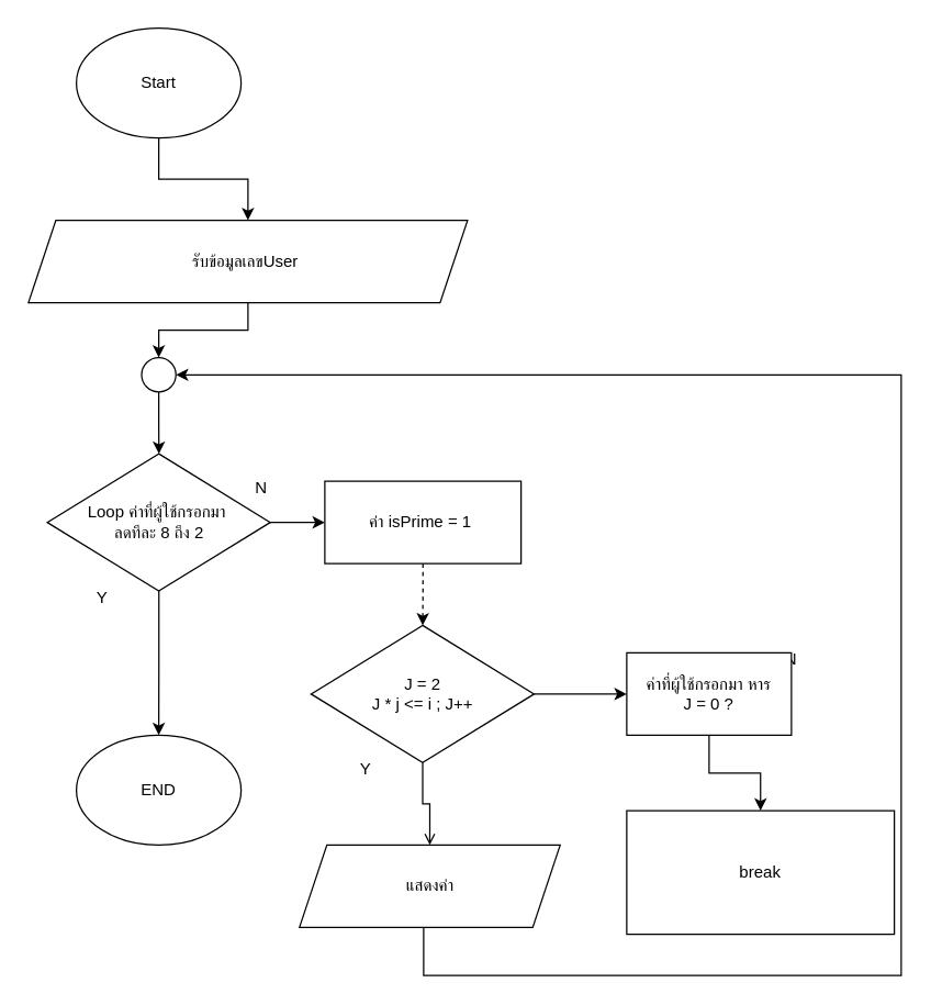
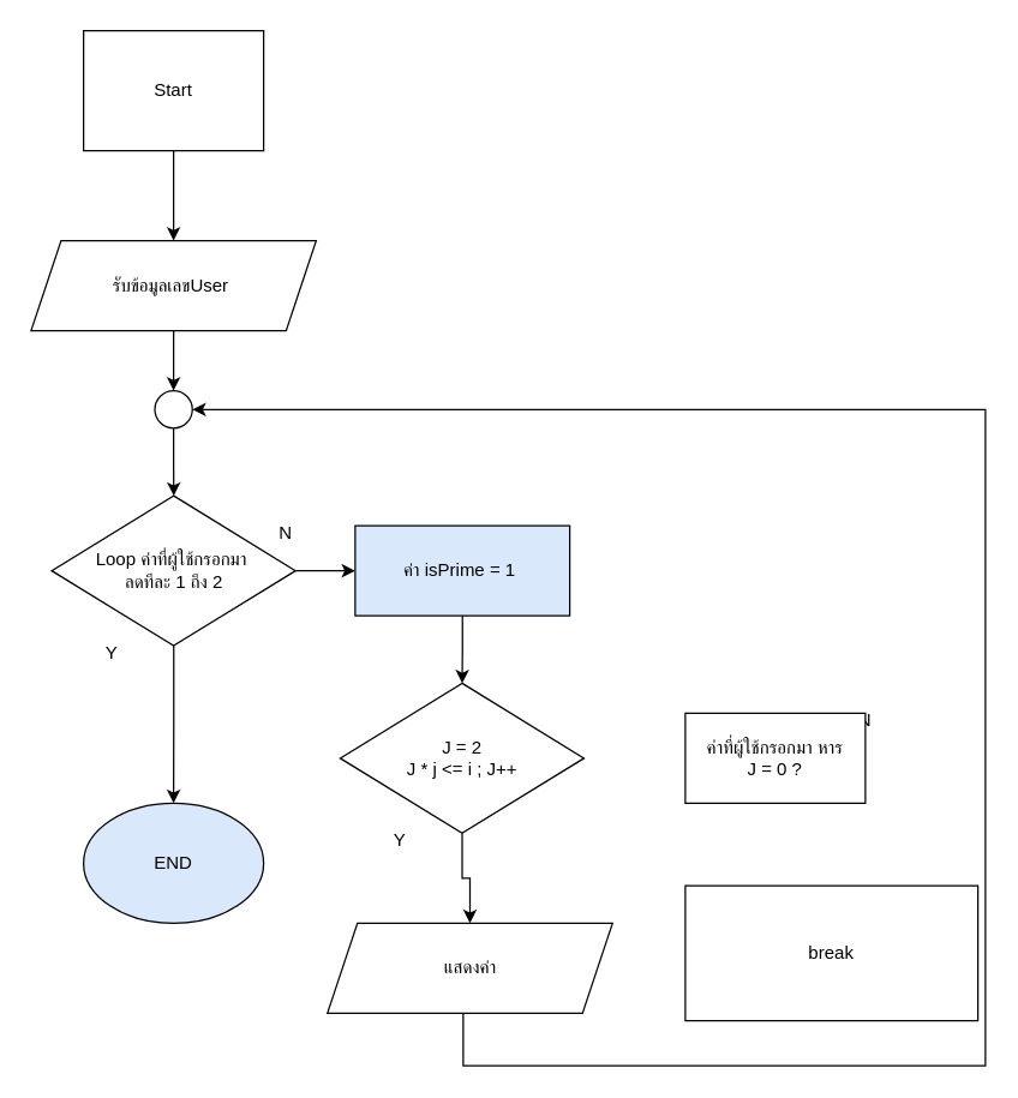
  <mxCell id="0" />
  <mxCell id="1" parent="0" />
  <mxCell id="2" value="" style="edgeStyle=orthogonalEdgeStyle;rounded=0;orthogonalLoop=1;jettySize=auto;html=1;" edge="1" parent="1" source="3" target="5"><mxGeometry relative="1" as="geometry" /></mxCell>
- <mxCell id="3" value="Start" style="ellipse;whiteSpace=wrap;html=1;" vertex="1" parent="1"><mxGeometry x="55" y="20" width="120" height="80" as="geometry" /></mxCell>
+ <mxCell id="3" value="Start" style="whiteSpace=wrap;html=1;rounded=0;" vertex="1" parent="1"><mxGeometry x="55" y="20" width="120" height="80" as="geometry" /></mxCell>
  <mxCell id="4" value="" style="edgeStyle=orthogonalEdgeStyle;rounded=0;orthogonalLoop=1;jettySize=auto;html=1;" edge="1" parent="1" source="12" target="8"><mxGeometry relative="1" as="geometry" /></mxCell>
- <mxCell id="5" value="รับข้อมูลเลขUser&amp;nbsp;" style="shape=parallelogram;perimeter=parallelogramPerimeter;whiteSpace=wrap;html=1;fixedSize=1;" vertex="1" parent="1"><mxGeometry x="20" y="160" width="320" height="60" as="geometry" /></mxCell>
+ <mxCell id="5" value="รับข้อมูลเลขUser&amp;nbsp;" style="shape=parallelogram;perimeter=parallelogramPerimeter;whiteSpace=wrap;html=1;fixedSize=1;" vertex="1" parent="1"><mxGeometry x="20" y="160" width="190" height="60" as="geometry" /></mxCell>
  <mxCell id="6" value="" style="edgeStyle=orthogonalEdgeStyle;rounded=0;orthogonalLoop=1;jettySize=auto;html=1;" edge="1" parent="1" source="8" target="14"><mxGeometry relative="1" as="geometry" /></mxCell>
  <mxCell id="7" value="" style="edgeStyle=orthogonalEdgeStyle;rounded=0;orthogonalLoop=1;jettySize=auto;html=1;" edge="1" parent="1" source="8" target="25"><mxGeometry relative="1" as="geometry" /></mxCell>
- <mxCell id="8" value="Loop ค่าที่ผู้ใช้กรอกมา&amp;nbsp;&lt;div&gt;ลดทีละ 8 ถึง&amp;nbsp;&lt;span style=&quot;background-color: initial;&quot;&gt;2&lt;/span&gt;&lt;/div&gt;" style="rhombus;whiteSpace=wrap;html=1;" vertex="1" parent="1"><mxGeometry x="33.75" y="330" width="162.5" height="100" as="geometry" /></mxCell>
+ <mxCell id="8" value="Loop ค่าที่ผู้ใช้กรอกมา&amp;nbsp;&lt;div&gt;ลดทีละ 1 ถึง&amp;nbsp;&lt;span style=&quot;background-color: initial;&quot;&gt;2&lt;/span&gt;&lt;/div&gt;" style="rhombus;whiteSpace=wrap;html=1;" vertex="1" parent="1"><mxGeometry x="33.75" y="330" width="162.5" height="100" as="geometry" /></mxCell>
  <mxCell id="9" value="Y" style="text;html=1;align=center;verticalAlign=middle;whiteSpace=wrap;rounded=0;" vertex="1" parent="1"><mxGeometry x="43.5" y="420" width="60" height="30" as="geometry" /></mxCell>
  <mxCell id="10" value="N" style="text;html=1;align=center;verticalAlign=middle;whiteSpace=wrap;rounded=0;" vertex="1" parent="1"><mxGeometry x="160" y="340" width="60" height="30" as="geometry" /></mxCell>
  <mxCell id="11" value="" style="edgeStyle=orthogonalEdgeStyle;rounded=0;orthogonalLoop=1;jettySize=auto;html=1;" edge="1" parent="1" source="5" target="12"><mxGeometry relative="1" as="geometry"><mxPoint x="115" y="220" as="sourcePoint" /><mxPoint x="115" y="330" as="targetPoint" /></mxGeometry></mxCell>
  <mxCell id="12" value="" style="ellipse;whiteSpace=wrap;html=1;aspect=fixed;" vertex="1" parent="1"><mxGeometry x="102.5" y="260" width="25" height="25" as="geometry" /></mxCell>
- <mxCell id="13" value="" style="edgeStyle=orthogonalEdgeStyle;rounded=0;orthogonalLoop=1;jettySize=auto;html=1;dashed=1;" edge="1" parent="1" source="14" target="17"><mxGeometry relative="1" as="geometry" /></mxCell>
- <mxCell id="14" value="ค่า isPrime = 1&amp;nbsp;" style="rounded=0;whiteSpace=wrap;html=1;" vertex="1" parent="1"><mxGeometry x="236" y="350" width="143" height="60" as="geometry" /></mxCell>
- <mxCell id="15" value="" style="edgeStyle=orthogonalEdgeStyle;rounded=0;orthogonalLoop=1;jettySize=auto;html=1;" edge="1" parent="1" source="17" target="21"><mxGeometry relative="1" as="geometry" /></mxCell>
- <mxCell id="16" value="" style="edgeStyle=orthogonalEdgeStyle;rounded=0;orthogonalLoop=1;jettySize=auto;html=1;endArrow=open;" edge="1" parent="1" source="17" target="23"><mxGeometry relative="1" as="geometry" /></mxCell>
+ <mxCell id="13" value="" style="edgeStyle=orthogonalEdgeStyle;rounded=0;orthogonalLoop=1;jettySize=auto;html=1;" edge="1" parent="1" source="14" target="17"><mxGeometry relative="1" as="geometry" /></mxCell>
+ <mxCell id="14" value="ค่า isPrime = 1&amp;nbsp;" style="rounded=0;whiteSpace=wrap;html=1;fillColor=#dae8fc;" vertex="1" parent="1"><mxGeometry x="236" y="350" width="143" height="60" as="geometry" /></mxCell>
+ <mxCell id="16" value="" style="edgeStyle=orthogonalEdgeStyle;rounded=0;orthogonalLoop=1;jettySize=auto;html=1;" edge="1" parent="1" source="17" target="23"><mxGeometry relative="1" as="geometry" /></mxCell>
  <mxCell id="17" value="J = 2&lt;div&gt;J * j &amp;lt;= i ; J++&lt;/div&gt;" style="rhombus;whiteSpace=wrap;html=1;" vertex="1" parent="1"><mxGeometry x="226" y="455" width="162.5" height="100" as="geometry" /></mxCell>
  <mxCell id="18" value="Y" style="text;html=1;align=center;verticalAlign=middle;whiteSpace=wrap;rounded=0;" vertex="1" parent="1"><mxGeometry x="235.75" y="545" width="60" height="30" as="geometry" /></mxCell>
  <mxCell id="19" value="N" style="text;html=1;align=center;verticalAlign=middle;whiteSpace=wrap;rounded=0;" vertex="1" parent="1"><mxGeometry x="546.25" y="465" width="60" height="30" as="geometry" /></mxCell>
- <mxCell id="20" value="" style="edgeStyle=orthogonalEdgeStyle;rounded=0;orthogonalLoop=1;jettySize=auto;html=1;" edge="1" parent="1" source="21" target="24"><mxGeometry relative="1" as="geometry" /></mxCell>
  <mxCell id="21" value="ค่าที่ผู้ใช้กรอกมา หาร&lt;div&gt;J = 0 ?&lt;/div&gt;" style="rounded=0;whiteSpace=wrap;html=1;" vertex="1" parent="1"><mxGeometry x="456" y="475" width="120" height="60" as="geometry" /></mxCell>
  <mxCell id="22" style="edgeStyle=orthogonalEdgeStyle;rounded=0;orthogonalLoop=1;jettySize=auto;html=1;entryX=1;entryY=0.5;entryDx=0;entryDy=0;" edge="1" parent="1" source="23" target="12"><mxGeometry relative="1" as="geometry"><Array as="points"><mxPoint x="308" y="710" /><mxPoint x="656" y="710" /><mxPoint x="656" y="273" /></Array></mxGeometry></mxCell>
  <mxCell id="23" value="แสดงค่า" style="shape=parallelogram;perimeter=parallelogramPerimeter;whiteSpace=wrap;html=1;fixedSize=1;" vertex="1" parent="1"><mxGeometry x="217.5" y="615" width="190" height="60" as="geometry" /></mxCell>
  <mxCell id="24" value="break" style="rounded=0;whiteSpace=wrap;html=1;" vertex="1" parent="1"><mxGeometry x="456" y="590" width="195" height="90" as="geometry" /></mxCell>
- <mxCell id="25" value="END" style="ellipse;whiteSpace=wrap;html=1;" vertex="1" parent="1"><mxGeometry x="55" y="535" width="120" height="80" as="geometry" /></mxCell>
+ <mxCell id="25" value="END" style="ellipse;whiteSpace=wrap;html=1;fillColor=#dae8fc;" vertex="1" parent="1"><mxGeometry x="55" y="535" width="120" height="80" as="geometry" /></mxCell>
